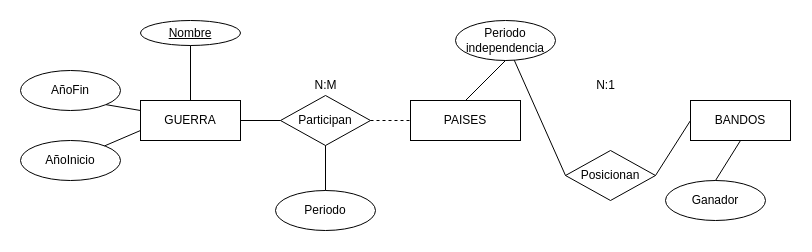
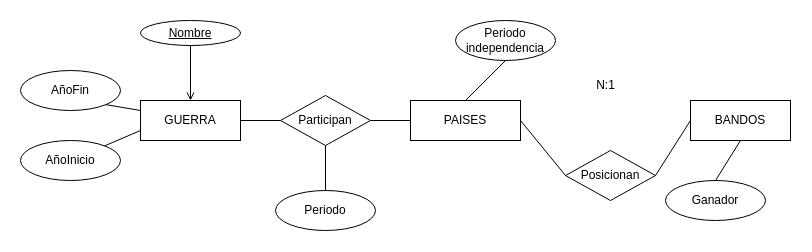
  <mxCell id="0" />
  <mxCell id="1" parent="0" />
  <mxCell id="2" value="AñoInicio" style="ellipse;whiteSpace=wrap;html=1;align=center;" vertex="1" parent="1"><mxGeometry x="20" y="140" width="100" height="40" as="geometry" /></mxCell>
  <mxCell id="3" value="GUERRA" style="whiteSpace=wrap;html=1;align=center;" vertex="1" parent="1"><mxGeometry x="140" y="100" width="100" height="40" as="geometry" /></mxCell>
  <mxCell id="4" value="PAISES" style="whiteSpace=wrap;html=1;align=center;" vertex="1" parent="1"><mxGeometry x="410" y="100" width="110" height="40" as="geometry" /></mxCell>
  <mxCell id="5" value="AñoFin" style="ellipse;whiteSpace=wrap;html=1;align=center;" vertex="1" parent="1"><mxGeometry x="20" y="70" width="100" height="40" as="geometry" /></mxCell>
  <mxCell id="6" value="Nombre" style="ellipse;whiteSpace=wrap;html=1;align=center;fontStyle=4;" vertex="1" parent="1"><mxGeometry x="140" y="20" width="100" height="25" as="geometry" /></mxCell>
  <mxCell id="7" value="Participan" style="shape=rhombus;perimeter=rhombusPerimeter;whiteSpace=wrap;html=1;align=center;" vertex="1" parent="1"><mxGeometry x="280" y="95" width="90" height="50" as="geometry" /></mxCell>
  <mxCell id="8" value="Periodo" style="ellipse;whiteSpace=wrap;html=1;align=center;" vertex="1" parent="1"><mxGeometry x="275" y="190" width="100" height="40" as="geometry" /></mxCell>
  <mxCell id="9" value="Periodo independencia" style="ellipse;whiteSpace=wrap;html=1;align=center;" vertex="1" parent="1"><mxGeometry x="455" y="20" width="100" height="40" as="geometry" /></mxCell>
  <mxCell id="10" value="BANDOS" style="whiteSpace=wrap;html=1;align=center;" vertex="1" parent="1"><mxGeometry x="690" y="100" width="100" height="40" as="geometry" /></mxCell>
  <mxCell id="11" value="Posicionan" style="shape=rhombus;perimeter=rhombusPerimeter;whiteSpace=wrap;html=1;align=center;" vertex="1" parent="1"><mxGeometry x="565" y="150" width="90" height="50" as="geometry" /></mxCell>
  <mxCell id="12" value="Ganador" style="ellipse;whiteSpace=wrap;html=1;align=center;" vertex="1" parent="1"><mxGeometry x="665" y="180" width="100" height="40" as="geometry" /></mxCell>
  <mxCell id="13" value="" style="endArrow=none;html=1;rounded=0;exitX=0;exitY=0.5;exitDx=0;exitDy=0;entryX=1;entryY=0.5;entryDx=0;entryDy=0;" edge="1" parent="1" source="7" target="3"><mxGeometry relative="1" as="geometry"><mxPoint x="330" y="140" as="sourcePoint" /><mxPoint x="210" y="180" as="targetPoint" /></mxGeometry></mxCell>
- <mxCell id="14" value="" style="endArrow=none;html=1;rounded=0;exitX=1;exitY=0.5;exitDx=0;exitDy=0;entryX=0;entryY=0.5;entryDx=0;entryDy=0;dashed=1;" edge="1" parent="1" source="7" target="4"><mxGeometry relative="1" as="geometry"><mxPoint x="290" y="130" as="sourcePoint" /><mxPoint x="250" y="130" as="targetPoint" /></mxGeometry></mxCell>
+ <mxCell id="14" value="" style="endArrow=none;html=1;rounded=0;exitX=1;exitY=0.5;exitDx=0;exitDy=0;entryX=0;entryY=0.5;entryDx=0;entryDy=0;" edge="1" parent="1" source="7" target="4"><mxGeometry relative="1" as="geometry"><mxPoint x="290" y="130" as="sourcePoint" /><mxPoint x="250" y="130" as="targetPoint" /></mxGeometry></mxCell>
  <mxCell id="15" value="" style="endArrow=none;html=1;rounded=0;exitX=0.5;exitY=1;exitDx=0;exitDy=0;entryX=0.5;entryY=0;entryDx=0;entryDy=0;" edge="1" parent="1" source="7" target="8"><mxGeometry relative="1" as="geometry"><mxPoint x="330" y="140" as="sourcePoint" /><mxPoint x="490" y="140" as="targetPoint" /></mxGeometry></mxCell>
  <mxCell id="16" value="" style="endArrow=none;html=1;rounded=0;exitX=0;exitY=0.75;exitDx=0;exitDy=0;" edge="1" parent="1" source="3" target="2"><mxGeometry relative="1" as="geometry"><mxPoint x="335" y="155" as="sourcePoint" /><mxPoint x="335" y="200" as="targetPoint" /></mxGeometry></mxCell>
  <mxCell id="17" value="" style="endArrow=none;html=1;rounded=0;exitX=0;exitY=0.25;exitDx=0;exitDy=0;entryX=1;entryY=1;entryDx=0;entryDy=0;" edge="1" parent="1" source="3" target="5"><mxGeometry relative="1" as="geometry"><mxPoint x="150" y="140" as="sourcePoint" /><mxPoint x="114.116" y="155.379" as="targetPoint" /></mxGeometry></mxCell>
- <mxCell id="18" value="" style="endArrow=none;html=1;rounded=0;exitX=0.5;exitY=1;exitDx=0;exitDy=0;entryX=0.5;entryY=0;entryDx=0;entryDy=0;" edge="1" parent="1" source="6" target="3"><mxGeometry relative="1" as="geometry"><mxPoint x="160" y="150" as="sourcePoint" /><mxPoint x="124.116" y="165.379" as="targetPoint" /></mxGeometry></mxCell>
+ <mxCell id="18" value="" style="endArrow=open;html=1;rounded=0;exitX=0.5;exitY=1;exitDx=0;exitDy=0;entryX=0.5;entryY=0;entryDx=0;entryDy=0;" edge="1" parent="1" source="6" target="3"><mxGeometry relative="1" as="geometry"><mxPoint x="160" y="150" as="sourcePoint" /><mxPoint x="124.116" y="165.379" as="targetPoint" /></mxGeometry></mxCell>
  <mxCell id="19" value="" style="endArrow=none;html=1;rounded=0;exitX=0.5;exitY=1;exitDx=0;exitDy=0;entryX=0.5;entryY=0;entryDx=0;entryDy=0;" edge="1" parent="1" source="9" target="4"><mxGeometry relative="1" as="geometry"><mxPoint x="170" y="160" as="sourcePoint" /><mxPoint x="134.116" y="175.379" as="targetPoint" /></mxGeometry></mxCell>
- <mxCell id="20" value="" style="endArrow=none;html=1;rounded=0;exitX=0;exitY=0.5;exitDx=0;exitDy=0;" edge="1" parent="1" source="11" target="9"><mxGeometry relative="1" as="geometry"><mxPoint x="475" y="70" as="sourcePoint" /><mxPoint x="475" y="110" as="targetPoint" /></mxGeometry></mxCell>
+ <mxCell id="20" value="" style="endArrow=none;html=1;rounded=0;exitX=0;exitY=0.5;exitDx=0;exitDy=0;entryX=1;entryY=0.5;entryDx=0;entryDy=0;" edge="1" parent="1" source="11" target="4"><mxGeometry relative="1" as="geometry"><mxPoint x="475" y="70" as="sourcePoint" /><mxPoint x="475" y="110" as="targetPoint" /></mxGeometry></mxCell>
  <mxCell id="21" value="" style="endArrow=none;html=1;rounded=0;exitX=0;exitY=0.5;exitDx=0;exitDy=0;entryX=1;entryY=0.5;entryDx=0;entryDy=0;" edge="1" parent="1" source="10" target="11"><mxGeometry relative="1" as="geometry"><mxPoint x="570" y="130" as="sourcePoint" /><mxPoint x="530" y="130" as="targetPoint" /></mxGeometry></mxCell>
  <mxCell id="22" value="" style="endArrow=none;html=1;rounded=0;exitX=0.5;exitY=1;exitDx=0;exitDy=0;entryX=0.5;entryY=0;entryDx=0;entryDy=0;" edge="1" parent="1" source="10" target="12"><mxGeometry relative="1" as="geometry"><mxPoint x="700" y="130" as="sourcePoint" /><mxPoint x="660" y="130" as="targetPoint" /></mxGeometry></mxCell>
- <mxCell id="23" value="N:M" style="text;html=1;resizable=0;autosize=1;align=center;verticalAlign=middle;points=[];fillColor=none;strokeColor=none;rounded=0;" vertex="1" parent="1"><mxGeometry x="305" y="75" width="40" height="20" as="geometry" /></mxCell>
  <mxCell id="24" value="N:1" style="text;html=1;resizable=0;autosize=1;align=center;verticalAlign=middle;points=[];fillColor=none;strokeColor=none;rounded=0;" vertex="1" parent="1"><mxGeometry x="590" y="75" width="30" height="20" as="geometry" /></mxCell>
